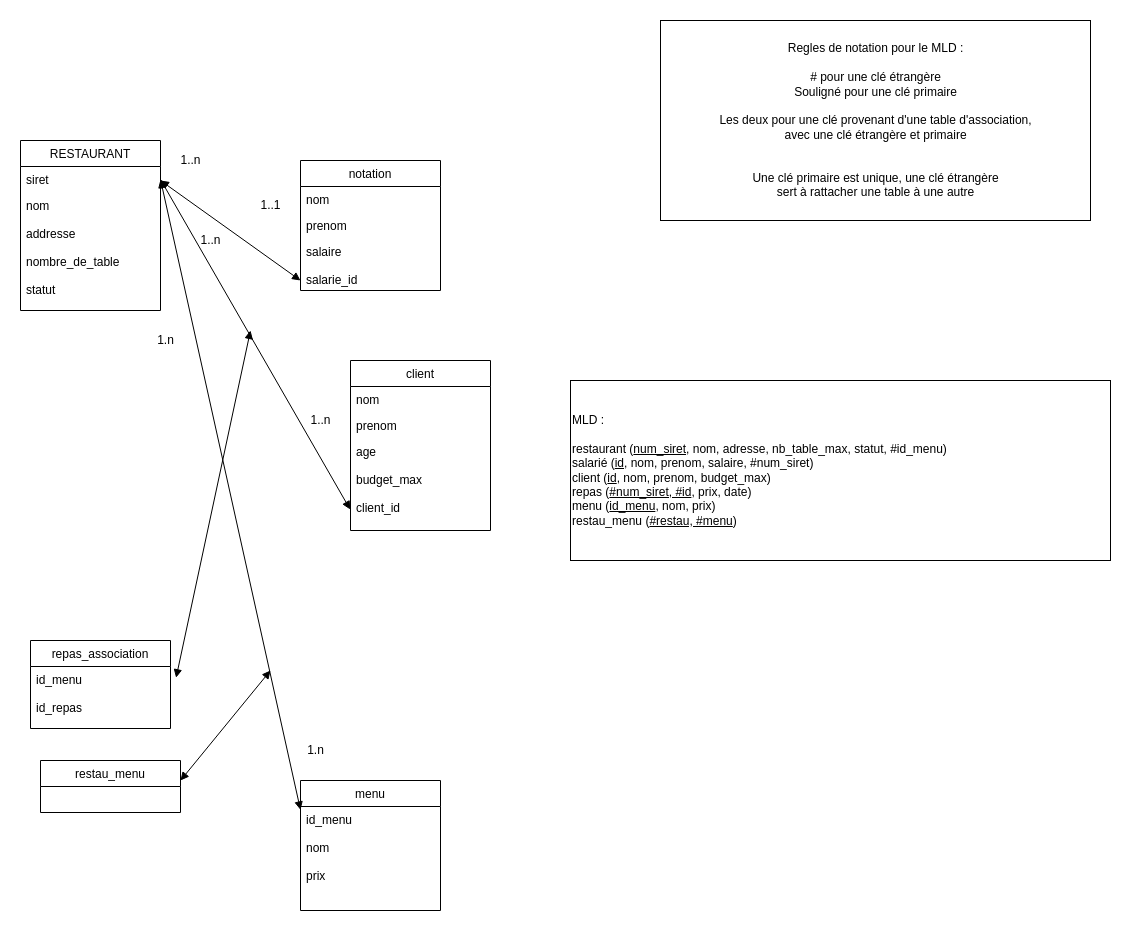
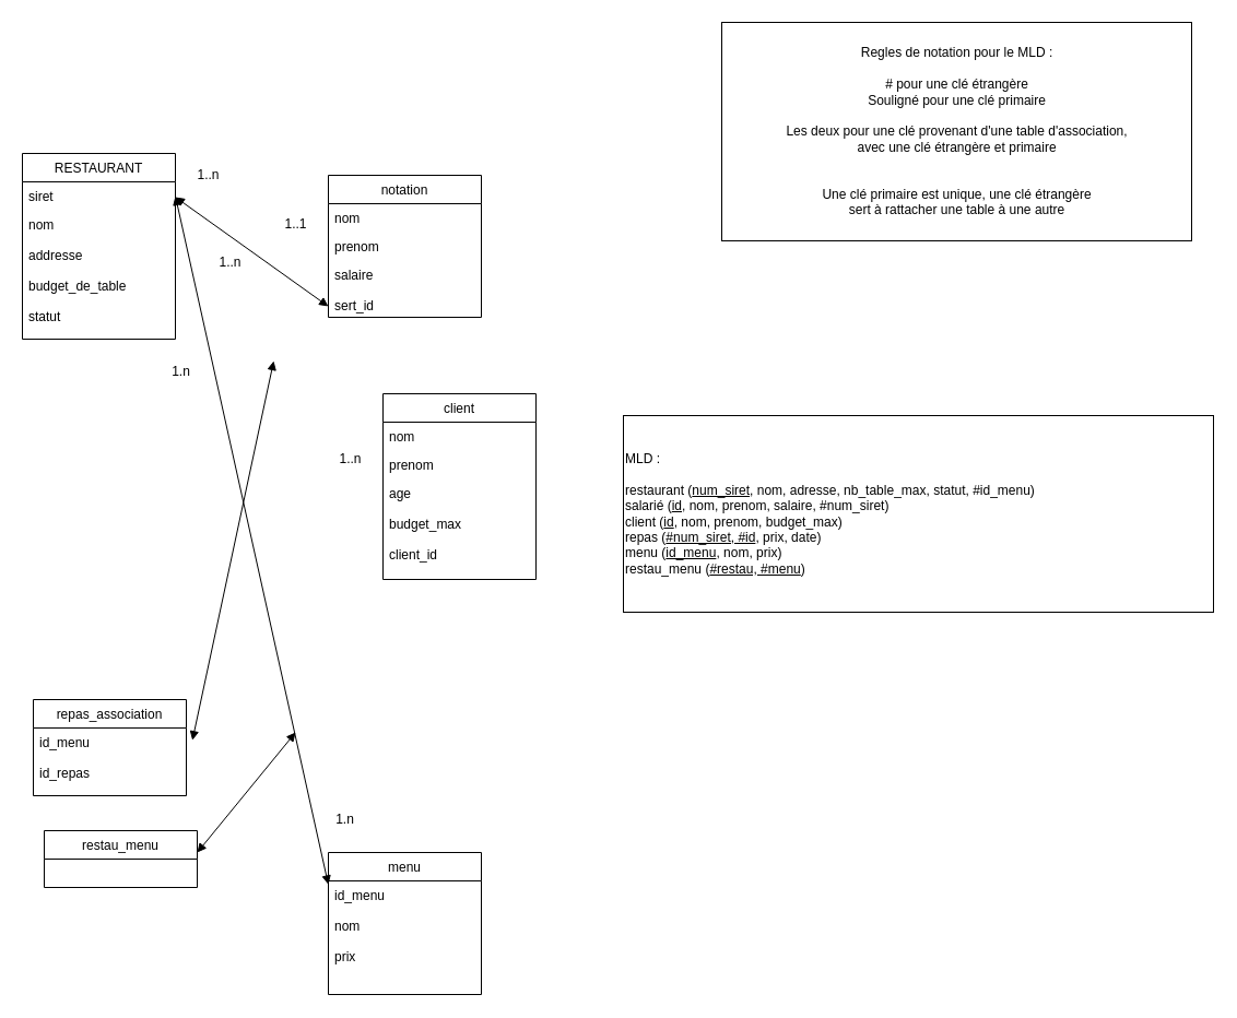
  <mxCell id="0" />
  <mxCell id="1" parent="0" />
  <mxCell id="2" value="RESTAURANT" style="swimlane;fontStyle=0;childLayout=stackLayout;horizontal=1;startSize=26;fillColor=none;horizontalStack=0;resizeParent=1;resizeParentMax=0;resizeLast=0;collapsible=1;marginBottom=0;" vertex="1" parent="1"><mxGeometry x="20" y="140" width="140" height="170" as="geometry" /></mxCell>
  <mxCell id="3" value="siret" style="text;strokeColor=none;fillColor=none;align=left;verticalAlign=top;spacingLeft=4;spacingRight=4;overflow=hidden;rotatable=0;points=[[0,0.5],[1,0.5]];portConstraint=eastwest;" vertex="1" parent="2"><mxGeometry y="26" width="140" height="26" as="geometry" /></mxCell>
- <mxCell id="4" value="nom&#10;&#10;addresse&#10;&#10;nombre_de_table&#10;&#10;statut" style="text;strokeColor=none;fillColor=none;align=left;verticalAlign=top;spacingLeft=4;spacingRight=4;overflow=hidden;rotatable=0;points=[[0,0.5],[1,0.5]];portConstraint=eastwest;" vertex="1" parent="2"><mxGeometry y="52" width="140" height="118" as="geometry" /></mxCell>
+ <mxCell id="4" value="nom&#10;&#10;addresse&#10;&#10;budget_de_table&#10;&#10;statut" style="text;strokeColor=none;fillColor=none;align=left;verticalAlign=top;spacingLeft=4;spacingRight=4;overflow=hidden;rotatable=0;points=[[0,0.5],[1,0.5]];portConstraint=eastwest;" vertex="1" parent="2"><mxGeometry y="52" width="140" height="118" as="geometry" /></mxCell>
  <mxCell id="5" value="notation" style="swimlane;fontStyle=0;childLayout=stackLayout;horizontal=1;startSize=26;fillColor=none;horizontalStack=0;resizeParent=1;resizeParentMax=0;resizeLast=0;collapsible=1;marginBottom=0;" vertex="1" parent="1"><mxGeometry x="300" y="160" width="140" height="130" as="geometry" /></mxCell>
  <mxCell id="6" value="nom" style="text;strokeColor=none;fillColor=none;align=left;verticalAlign=top;spacingLeft=4;spacingRight=4;overflow=hidden;rotatable=0;points=[[0,0.5],[1,0.5]];portConstraint=eastwest;" vertex="1" parent="5"><mxGeometry y="26" width="140" height="26" as="geometry" /></mxCell>
  <mxCell id="7" value="prenom" style="text;strokeColor=none;fillColor=none;align=left;verticalAlign=top;spacingLeft=4;spacingRight=4;overflow=hidden;rotatable=0;points=[[0,0.5],[1,0.5]];portConstraint=eastwest;" vertex="1" parent="5"><mxGeometry y="52" width="140" height="26" as="geometry" /></mxCell>
- <mxCell id="8" value="salaire&#10;&#10;salarie_id" style="text;strokeColor=none;fillColor=none;align=left;verticalAlign=top;spacingLeft=4;spacingRight=4;overflow=hidden;rotatable=0;points=[[0,0.5],[1,0.5]];portConstraint=eastwest;" vertex="1" parent="5"><mxGeometry y="78" width="140" height="52" as="geometry" /></mxCell>
+ <mxCell id="8" value="salaire&#10;&#10;sert_id" style="text;strokeColor=none;fillColor=none;align=left;verticalAlign=top;spacingLeft=4;spacingRight=4;overflow=hidden;rotatable=0;points=[[0,0.5],[1,0.5]];portConstraint=eastwest;" vertex="1" parent="5"><mxGeometry y="78" width="140" height="52" as="geometry" /></mxCell>
  <mxCell id="9" value="client" style="swimlane;fontStyle=0;childLayout=stackLayout;horizontal=1;startSize=26;fillColor=none;horizontalStack=0;resizeParent=1;resizeParentMax=0;resizeLast=0;collapsible=1;marginBottom=0;" vertex="1" parent="1"><mxGeometry x="350" y="360" width="140" height="170" as="geometry" /></mxCell>
  <mxCell id="10" value="nom" style="text;strokeColor=none;fillColor=none;align=left;verticalAlign=top;spacingLeft=4;spacingRight=4;overflow=hidden;rotatable=0;points=[[0,0.5],[1,0.5]];portConstraint=eastwest;" vertex="1" parent="9"><mxGeometry y="26" width="140" height="26" as="geometry" /></mxCell>
  <mxCell id="11" value="prenom" style="text;strokeColor=none;fillColor=none;align=left;verticalAlign=top;spacingLeft=4;spacingRight=4;overflow=hidden;rotatable=0;points=[[0,0.5],[1,0.5]];portConstraint=eastwest;" vertex="1" parent="9"><mxGeometry y="52" width="140" height="26" as="geometry" /></mxCell>
  <mxCell id="12" value="age&#10;&#10;budget_max&#10;&#10;client_id" style="text;strokeColor=none;fillColor=none;align=left;verticalAlign=top;spacingLeft=4;spacingRight=4;overflow=hidden;rotatable=0;points=[[0,0.5],[1,0.5]];portConstraint=eastwest;" vertex="1" parent="9"><mxGeometry y="78" width="140" height="92" as="geometry" /></mxCell>
- <mxCell id="13" value="" style="endArrow=block;startArrow=block;endFill=1;startFill=1;html=1;exitX=-0.002;exitY=0.772;exitDx=0;exitDy=0;exitPerimeter=0;entryX=1;entryY=0.5;entryDx=0;entryDy=0;" edge="1" parent="1" source="12" target="3"><mxGeometry width="160" relative="1" as="geometry"><mxPoint x="180" y="270" as="sourcePoint" /><mxPoint x="250" y="330" as="targetPoint" /><Array as="points" /></mxGeometry></mxCell>
  <mxCell id="14" value="" style="endArrow=block;startArrow=block;endFill=1;startFill=1;html=1;entryX=0;entryY=0.808;entryDx=0;entryDy=0;entryPerimeter=0;" edge="1" parent="1" target="8"><mxGeometry width="160" relative="1" as="geometry"><mxPoint x="160" y="180" as="sourcePoint" /><mxPoint x="320" y="310" as="targetPoint" /></mxGeometry></mxCell>
  <mxCell id="15" value="1..n" style="text;html=1;align=center;verticalAlign=middle;resizable=0;points=[];autosize=1;" vertex="1" parent="1"><mxGeometry x="170" y="150" width="40" height="20" as="geometry" /></mxCell>
  <mxCell id="16" value="1..1" style="text;html=1;align=center;verticalAlign=middle;resizable=0;points=[];autosize=1;" vertex="1" parent="1"><mxGeometry x="250" y="195" width="40" height="20" as="geometry" /></mxCell>
  <mxCell id="17" value="" style="endArrow=block;startArrow=block;endFill=1;startFill=1;html=1;exitX=1;exitY=0.5;exitDx=0;exitDy=0;" edge="1" parent="1" source="3"><mxGeometry width="160" relative="1" as="geometry"><mxPoint x="140" y="809.41" as="sourcePoint" /><mxPoint x="300" y="809.41" as="targetPoint" /></mxGeometry></mxCell>
  <mxCell id="18" value="repas_association" style="swimlane;fontStyle=0;childLayout=stackLayout;horizontal=1;startSize=26;fillColor=none;horizontalStack=0;resizeParent=1;resizeParentMax=0;resizeLast=0;collapsible=1;marginBottom=0;" vertex="1" parent="1"><mxGeometry x="30" y="640" width="140" height="88" as="geometry" /></mxCell>
  <mxCell id="19" value="id_menu&#10;&#10;id_repas" style="text;strokeColor=none;fillColor=none;align=left;verticalAlign=top;spacingLeft=4;spacingRight=4;overflow=hidden;rotatable=0;points=[[0,0.5],[1,0.5]];portConstraint=eastwest;" vertex="1" parent="18"><mxGeometry y="26" width="140" height="62" as="geometry" /></mxCell>
  <mxCell id="20" value="" style="endArrow=block;startArrow=block;endFill=1;startFill=1;html=1;exitX=1.04;exitY=0.181;exitDx=0;exitDy=0;exitPerimeter=0;" edge="1" parent="1" source="19"><mxGeometry width="160" relative="1" as="geometry"><mxPoint x="240" y="580" as="sourcePoint" /><mxPoint x="250" y="330" as="targetPoint" /></mxGeometry></mxCell>
  <mxCell id="21" value="menu" style="swimlane;fontStyle=0;childLayout=stackLayout;horizontal=1;startSize=26;fillColor=none;horizontalStack=0;resizeParent=1;resizeParentMax=0;resizeLast=0;collapsible=1;marginBottom=0;" vertex="1" parent="1"><mxGeometry x="300" y="780" width="140" height="130" as="geometry" /></mxCell>
  <mxCell id="22" value="id_menu&#10;&#10;nom&#10;&#10;prix" style="text;strokeColor=none;fillColor=none;align=left;verticalAlign=top;spacingLeft=4;spacingRight=4;overflow=hidden;rotatable=0;points=[[0,0.5],[1,0.5]];portConstraint=eastwest;" vertex="1" parent="21"><mxGeometry y="26" width="140" height="104" as="geometry" /></mxCell>
  <mxCell id="23" value="1..n" style="text;html=1;align=center;verticalAlign=middle;resizable=0;points=[];autosize=1;" vertex="1" parent="1"><mxGeometry x="190" y="230" width="40" height="20" as="geometry" /></mxCell>
  <mxCell id="24" value="1..n" style="text;html=1;align=center;verticalAlign=middle;resizable=0;points=[];autosize=1;" vertex="1" parent="1"><mxGeometry x="300" y="410" width="40" height="20" as="geometry" /></mxCell>
  <mxCell id="25" value="1.n" style="text;html=1;align=center;verticalAlign=middle;resizable=0;points=[];autosize=1;" vertex="1" parent="1"><mxGeometry x="150" y="330" width="30" height="20" as="geometry" /></mxCell>
  <mxCell id="26" value="1.n" style="text;html=1;align=center;verticalAlign=middle;resizable=0;points=[];autosize=1;" vertex="1" parent="1"><mxGeometry x="300" y="740" width="30" height="20" as="geometry" /></mxCell>
  <mxCell id="27" value="MLD :&amp;nbsp;&lt;br&gt;&lt;br&gt;restaurant (&lt;u&gt;num_siret&lt;/u&gt;, nom, adresse, nb_table_max, statut, #id_menu)&lt;br&gt;salarié (&lt;u&gt;id&lt;/u&gt;, nom, prenom, salaire, #num_siret)&lt;br&gt;client (&lt;u&gt;id&lt;/u&gt;, nom, prenom, budget_max)&lt;br&gt;repas (&lt;u&gt;#num_siret, #id&lt;/u&gt;, prix, date)&lt;br&gt;menu (&lt;u&gt;id_menu&lt;/u&gt;, nom, prix)&lt;br&gt;restau_menu (&lt;u&gt;#restau, #menu&lt;/u&gt;)" style="html=1;align=left;" vertex="1" parent="1"><mxGeometry x="570" y="380" width="540" height="180" as="geometry" /></mxCell>
  <mxCell id="28" value="restau_menu" style="swimlane;fontStyle=0;childLayout=stackLayout;horizontal=1;startSize=26;fillColor=none;horizontalStack=0;resizeParent=1;resizeParentMax=0;resizeLast=0;collapsible=1;marginBottom=0;" vertex="1" parent="1"><mxGeometry x="40" y="760" width="140" height="52" as="geometry" /></mxCell>
  <mxCell id="29" value="" style="endArrow=block;startArrow=block;endFill=1;startFill=1;html=1;" edge="1" parent="1"><mxGeometry width="160" relative="1" as="geometry"><mxPoint x="180" y="780" as="sourcePoint" /><mxPoint x="270" y="670" as="targetPoint" /></mxGeometry></mxCell>
  <mxCell id="30" value="Regles de notation pour le MLD :&lt;br&gt;&lt;br&gt;# pour une clé étrangère&lt;br&gt;Souligné pour une clé primaire&lt;br&gt;&lt;br&gt;Les deux pour une clé provenant d'une table d'association,&lt;br&gt;avec une clé étrangère et primaire&lt;br&gt;&lt;br&gt;&lt;br&gt;Une clé primaire est unique, une clé étrangère &lt;br&gt;sert à rattacher une table à une autre" style="html=1;" vertex="1" parent="1"><mxGeometry x="660" y="20" width="430" height="200" as="geometry" /></mxCell>
